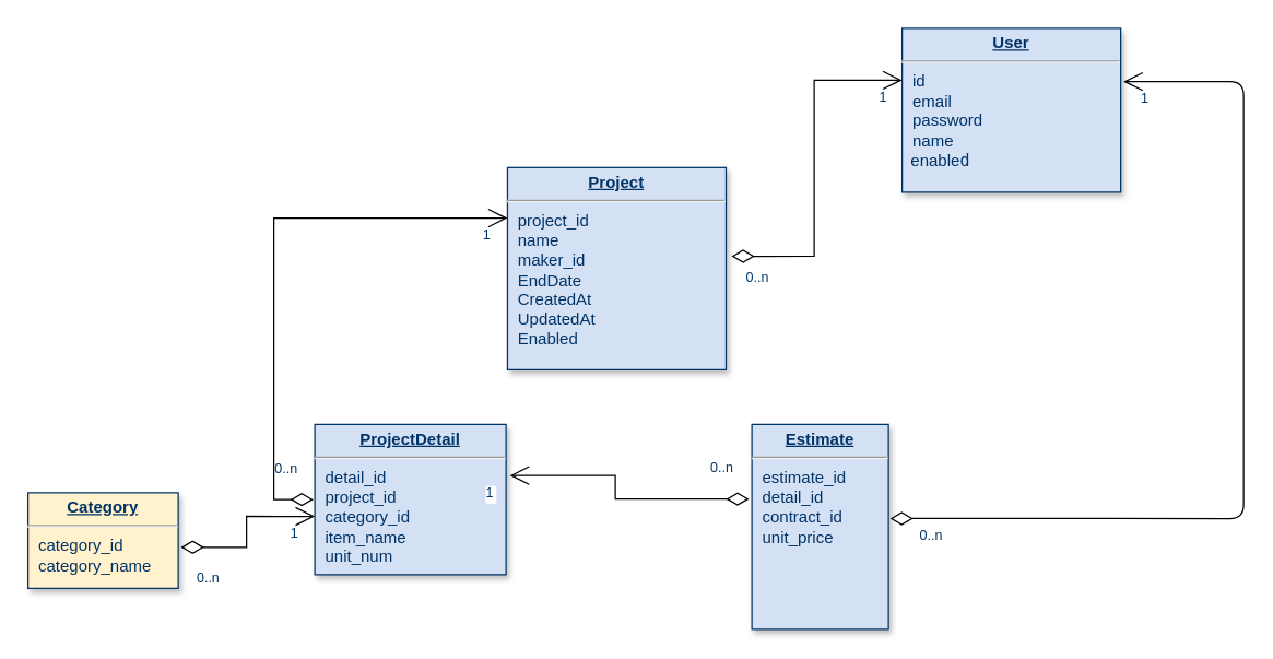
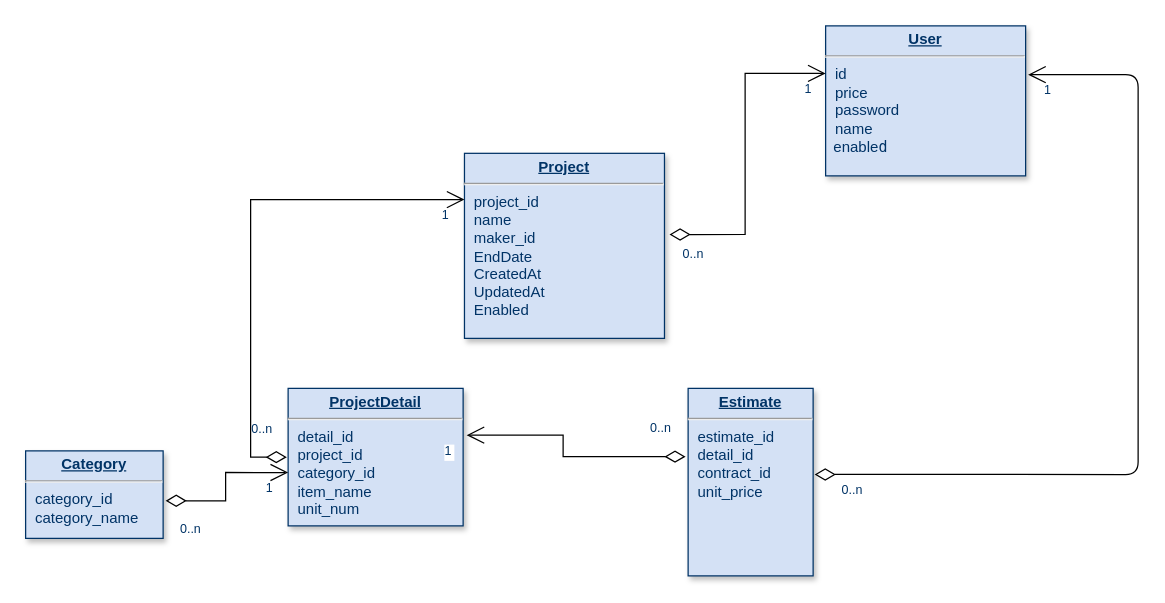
  <mxCell id="0" />
  <mxCell id="1" parent="0" />
- <mxCell id="2" value="&lt;p style=&quot;margin: 0px ; margin-top: 4px ; text-align: center ; text-decoration: underline&quot;&gt;&lt;strong&gt;User&lt;/strong&gt;&lt;/p&gt;&lt;hr&gt;&lt;p style=&quot;margin: 0px ; margin-left: 8px&quot;&gt;id&lt;/p&gt;&lt;p style=&quot;margin: 0px ; margin-left: 8px&quot;&gt;email&lt;br&gt;&lt;/p&gt;&lt;p style=&quot;margin: 0px ; margin-left: 8px&quot;&gt;password&lt;br&gt;&lt;/p&gt;&lt;p style=&quot;margin: 0px ; margin-left: 8px&quot;&gt;name&lt;br&gt;&lt;/p&gt;&amp;nbsp; enable&lt;code&gt;d&lt;/code&gt;" style="verticalAlign=top;align=left;overflow=fill;fontSize=12;fontFamily=Helvetica;html=1;strokeColor=#003366;shadow=1;fillColor=#D4E1F5;fontColor=#003366" parent="1" vertex="1"><mxGeometry x="660" y="20" width="160" height="120" as="geometry" /></mxCell>
+ <mxCell id="2" value="&lt;p style=&quot;margin: 0px ; margin-top: 4px ; text-align: center ; text-decoration: underline&quot;&gt;&lt;strong&gt;User&lt;/strong&gt;&lt;/p&gt;&lt;hr&gt;&lt;p style=&quot;margin: 0px ; margin-left: 8px&quot;&gt;id&lt;/p&gt;&lt;p style=&quot;margin: 0px ; margin-left: 8px&quot;&gt;price&lt;br&gt;&lt;/p&gt;&lt;p style=&quot;margin: 0px ; margin-left: 8px&quot;&gt;password&lt;br&gt;&lt;/p&gt;&lt;p style=&quot;margin: 0px ; margin-left: 8px&quot;&gt;name&lt;br&gt;&lt;/p&gt;&amp;nbsp; enable&lt;code&gt;d&lt;/code&gt;" style="verticalAlign=top;align=left;overflow=fill;fontSize=12;fontFamily=Helvetica;html=1;strokeColor=#003366;shadow=1;fillColor=#D4E1F5;fontColor=#003366" parent="1" vertex="1"><mxGeometry x="660" y="20" width="160" height="120" as="geometry" /></mxCell>
  <mxCell id="3" value="&lt;p style=&quot;margin: 0px ; margin-top: 4px ; text-align: center ; text-decoration: underline&quot;&gt;&lt;strong&gt;Project&lt;/strong&gt;&lt;/p&gt;&lt;hr&gt;&lt;p style=&quot;margin: 0px ; margin-left: 8px&quot;&gt;project_id&lt;/p&gt;&lt;p style=&quot;margin: 0px ; margin-left: 8px&quot;&gt;name&lt;/p&gt;&lt;p style=&quot;margin: 0px ; margin-left: 8px&quot;&gt;&lt;span style=&quot;white-space: pre&quot;&gt;maker_id&lt;/span&gt;&lt;/p&gt;&lt;p style=&quot;margin: 0px ; margin-left: 8px&quot;&gt;EndDate&lt;/p&gt;&lt;p style=&quot;margin: 0px ; margin-left: 8px&quot;&gt;CreatedAt&lt;/p&gt;&lt;p style=&quot;margin: 0px ; margin-left: 8px&quot;&gt;UpdatedAt&lt;/p&gt;&lt;p style=&quot;margin: 0px ; margin-left: 8px&quot;&gt;Enabled&lt;br&gt;&lt;/p&gt;" style="verticalAlign=top;align=left;overflow=fill;fontSize=12;fontFamily=Helvetica;html=1;strokeColor=#003366;shadow=1;fillColor=#D4E1F5;fontColor=#003366" parent="1" vertex="1"><mxGeometry x="371.08" y="121.96" width="160" height="148.04" as="geometry" /></mxCell>
  <mxCell id="4" value="&lt;p style=&quot;margin: 0px ; margin-top: 4px ; text-align: center ; text-decoration: underline&quot;&gt;&lt;strong&gt;ProjectDetail&lt;/strong&gt;&lt;/p&gt;&lt;hr&gt;&lt;p style=&quot;margin: 0px ; margin-left: 8px&quot;&gt;detail_id&lt;/p&gt;&lt;p style=&quot;margin: 0px ; margin-left: 8px&quot;&gt;project_id&lt;/p&gt;&lt;p style=&quot;margin: 0px ; margin-left: 8px&quot;&gt;category_id&lt;br&gt;&lt;/p&gt;&lt;p style=&quot;margin: 0px ; margin-left: 8px&quot;&gt;item_name&lt;/p&gt;&lt;p style=&quot;margin: 0px ; margin-left: 8px&quot;&gt;unit_num&lt;/p&gt;" style="verticalAlign=top;align=left;overflow=fill;fontSize=12;fontFamily=Helvetica;html=1;strokeColor=#003366;shadow=1;fillColor=#D4E1F5;fontColor=#003366" parent="1" vertex="1"><mxGeometry x="230" y="310" width="140" height="110" as="geometry" /></mxCell>
  <mxCell id="5" value="" style="endArrow=open;endSize=12;startArrow=diamondThin;startSize=14;startFill=0;edgeStyle=orthogonalEdgeStyle;exitX=1.025;exitY=0.439;rounded=0;entryX=0;entryY=0.317;entryDx=0;entryDy=0;entryPerimeter=0;exitDx=0;exitDy=0;exitPerimeter=0;" parent="1" source="3" target="2" edge="1"><mxGeometry x="769.36" y="450" as="geometry"><mxPoint x="549.36" y="40" as="sourcePoint" /><mxPoint x="709.36" y="40" as="targetPoint" /></mxGeometry></mxCell>
  <mxCell id="6" value="0..n" style="resizable=0;align=left;verticalAlign=top;labelBackgroundColor=#ffffff;fontSize=10;strokeColor=#003366;shadow=1;fillColor=#D4E1F5;fontColor=#003366" parent="5" connectable="0" vertex="1"><mxGeometry x="-1" relative="1" as="geometry"><mxPoint x="8.92" y="3.04" as="offset" /></mxGeometry></mxCell>
  <mxCell id="7" value="1" style="resizable=0;align=right;verticalAlign=top;labelBackgroundColor=#ffffff;fontSize=10;strokeColor=#003366;shadow=1;fillColor=#D4E1F5;fontColor=#003366" parent="5" connectable="0" vertex="1"><mxGeometry x="1" relative="1" as="geometry"><mxPoint x="-10" as="offset" /></mxGeometry></mxCell>
  <mxCell id="8" value="" style="endArrow=open;endSize=12;startArrow=diamondThin;startSize=14;startFill=0;edgeStyle=orthogonalEdgeStyle;entryX=0;entryY=0.25;rounded=0;entryDx=0;entryDy=0;" parent="1" target="3" edge="1"><mxGeometry x="419.36" y="820" as="geometry"><mxPoint x="229" y="365" as="sourcePoint" /><mxPoint x="359.36" y="410" as="targetPoint" /><Array as="points"><mxPoint x="200" y="365" /><mxPoint x="200" y="159" /></Array></mxGeometry></mxCell>
  <mxCell id="9" value="0..n" style="resizable=0;align=left;verticalAlign=top;labelBackgroundColor=#ffffff;fontSize=10;strokeColor=#003366;shadow=1;fillColor=#D4E1F5;fontColor=#003366" parent="8" connectable="0" vertex="1"><mxGeometry x="-1" relative="1" as="geometry"><mxPoint x="-30" y="-35" as="offset" /></mxGeometry></mxCell>
  <mxCell id="10" value="1" style="resizable=0;align=right;verticalAlign=top;labelBackgroundColor=#ffffff;fontSize=10;strokeColor=#003366;shadow=1;fillColor=#D4E1F5;fontColor=#003366" parent="8" connectable="0" vertex="1"><mxGeometry x="1" relative="1" as="geometry"><mxPoint x="-11.08" as="offset" /></mxGeometry></mxCell>
  <mxCell id="11" value="" style="endArrow=open;endSize=12;startArrow=diamondThin;startSize=14;startFill=0;edgeStyle=orthogonalEdgeStyle;exitX=1.012;exitY=0.459;exitDx=0;exitDy=0;exitPerimeter=0;" parent="1" source="18" edge="1"><mxGeometry x="369.36" y="360" as="geometry"><mxPoint x="590" y="330" as="sourcePoint" /><mxPoint x="822" y="59" as="targetPoint" /><Array as="points"><mxPoint x="910" y="379" /><mxPoint x="910" y="59" /></Array></mxGeometry></mxCell>
  <mxCell id="12" value="0..n" style="resizable=0;align=left;verticalAlign=top;labelBackgroundColor=#ffffff;fontSize=10;strokeColor=#003366;shadow=1;fillColor=#D4E1F5;fontColor=#003366;direction=south;" parent="11" connectable="0" vertex="1"><mxGeometry x="-1" relative="1" as="geometry"><mxPoint x="20" as="offset" /></mxGeometry></mxCell>
  <mxCell id="13" value="1" style="resizable=0;align=right;verticalAlign=top;labelBackgroundColor=#ffffff;fontSize=10;strokeColor=#003366;shadow=1;fillColor=#D4E1F5;fontColor=#003366" parent="11" connectable="0" vertex="1"><mxGeometry x="1" relative="1" as="geometry"><mxPoint x="20.0" y="1.895e-13" as="offset" /></mxGeometry></mxCell>
  <mxCell id="14" value="" style="endArrow=open;endSize=12;startArrow=diamondThin;startSize=14;startFill=0;edgeStyle=orthogonalEdgeStyle;entryX=0;entryY=0.612;rounded=0;entryDx=0;entryDy=0;entryPerimeter=0;exitX=1.018;exitY=0.571;exitDx=0;exitDy=0;exitPerimeter=0;" edge="1" parent="1" source="17" target="4"><mxGeometry x="278.28" y="942.91" as="geometry"><mxPoint x="40" y="380" as="sourcePoint" /><mxPoint x="230" y="281.88" as="targetPoint" /><Array as="points" /></mxGeometry></mxCell>
  <mxCell id="15" value="0..n" style="resizable=0;align=left;verticalAlign=top;labelBackgroundColor=#ffffff;fontSize=10;strokeColor=#003366;shadow=1;fillColor=#D4E1F5;fontColor=#003366" connectable="0" vertex="1" parent="14"><mxGeometry x="-1" relative="1" as="geometry"><mxPoint x="10" y="10" as="offset" /></mxGeometry></mxCell>
  <mxCell id="16" value="1" style="resizable=0;align=right;verticalAlign=top;labelBackgroundColor=#ffffff;fontSize=10;strokeColor=#003366;shadow=1;fillColor=#D4E1F5;fontColor=#003366" connectable="0" vertex="1" parent="14"><mxGeometry x="1" relative="1" as="geometry"><mxPoint x="-11.08" as="offset" /></mxGeometry></mxCell>
- <mxCell id="17" value="&lt;p style=&quot;margin: 0px ; margin-top: 4px ; text-align: center ; text-decoration: underline&quot;&gt;&lt;strong&gt;Category&lt;/strong&gt;&lt;/p&gt;&lt;hr&gt;&lt;p style=&quot;margin: 0px ; margin-left: 8px&quot;&gt;category_id&lt;/p&gt;&lt;p style=&quot;margin: 0px ; margin-left: 8px&quot;&gt;category_name&lt;/p&gt;" style="verticalAlign=top;align=left;overflow=fill;fontSize=12;fontFamily=Helvetica;html=1;strokeColor=#003366;shadow=1;fillColor=#fff2cc;fontColor=#003366;" vertex="1" parent="1"><mxGeometry x="20" y="360" width="110" height="70" as="geometry" /></mxCell>
+ <mxCell id="17" value="&lt;p style=&quot;margin: 0px ; margin-top: 4px ; text-align: center ; text-decoration: underline&quot;&gt;&lt;strong&gt;Category&lt;/strong&gt;&lt;/p&gt;&lt;hr&gt;&lt;p style=&quot;margin: 0px ; margin-left: 8px&quot;&gt;category_id&lt;/p&gt;&lt;p style=&quot;margin: 0px ; margin-left: 8px&quot;&gt;category_name&lt;/p&gt;" style="verticalAlign=top;align=left;overflow=fill;fontSize=12;fontFamily=Helvetica;html=1;strokeColor=#003366;shadow=1;fillColor=#D4E1F5;fontColor=#003366" vertex="1" parent="1"><mxGeometry x="20" y="360" width="110" height="70" as="geometry" /></mxCell>
  <mxCell id="18" value="&lt;p style=&quot;margin: 0px ; margin-top: 4px ; text-align: center ; text-decoration: underline&quot;&gt;&lt;strong&gt;Estimate&lt;/strong&gt;&lt;/p&gt;&lt;hr&gt;&lt;p style=&quot;margin: 0px ; margin-left: 8px&quot;&gt;estimate_id&lt;/p&gt;&lt;p style=&quot;margin: 0px ; margin-left: 8px&quot;&gt;detail_id&lt;/p&gt;&lt;p style=&quot;margin: 0px ; margin-left: 8px&quot;&gt;contract_id&lt;/p&gt;&lt;p style=&quot;margin: 0px ; margin-left: 8px&quot;&gt;unit_price&lt;/p&gt;&lt;p style=&quot;margin: 0px ; margin-left: 8px&quot;&gt;&lt;br&gt;&lt;/p&gt;&lt;p style=&quot;margin: 0px ; margin-left: 8px&quot;&gt;&lt;br&gt;&lt;/p&gt;" style="verticalAlign=top;align=left;overflow=fill;fontSize=12;fontFamily=Helvetica;html=1;strokeColor=#003366;shadow=1;fillColor=#D4E1F5;fontColor=#003366" vertex="1" parent="1"><mxGeometry x="550" y="310" width="100" height="150" as="geometry" /></mxCell>
  <mxCell id="19" value="" style="endArrow=open;endSize=12;startArrow=diamondThin;startSize=14;startFill=0;edgeStyle=orthogonalEdgeStyle;entryX=1.02;entryY=0.34;rounded=0;entryDx=0;entryDy=0;entryPerimeter=0;exitX=-0.02;exitY=0.364;exitDx=0;exitDy=0;exitPerimeter=0;" edge="1" parent="1" source="18" target="4"><mxGeometry x="429.36" y="830" as="geometry"><mxPoint x="239" y="375" as="sourcePoint" /><mxPoint x="381.08" y="168.97" as="targetPoint" /><Array as="points"><mxPoint x="450" y="365" /><mxPoint x="450" y="347" /><mxPoint x="373" y="347" /></Array></mxGeometry></mxCell>
  <mxCell id="20" value="0..n" style="resizable=0;align=left;verticalAlign=top;labelBackgroundColor=#ffffff;fontSize=10;strokeColor=#003366;shadow=1;fillColor=#D4E1F5;fontColor=#003366" connectable="0" vertex="1" parent="19"><mxGeometry x="-1" relative="1" as="geometry"><mxPoint x="-30" y="-35" as="offset" /></mxGeometry></mxCell>
  <mxCell id="21" value="1" style="resizable=0;align=right;verticalAlign=top;labelBackgroundColor=#ffffff;fontSize=10;strokeColor=#003366;shadow=1;fillColor=#D4E1F5;fontColor=#003366" connectable="0" vertex="1" parent="19"><mxGeometry x="1" relative="1" as="geometry"><mxPoint x="-11.08" as="offset" /></mxGeometry></mxCell>
